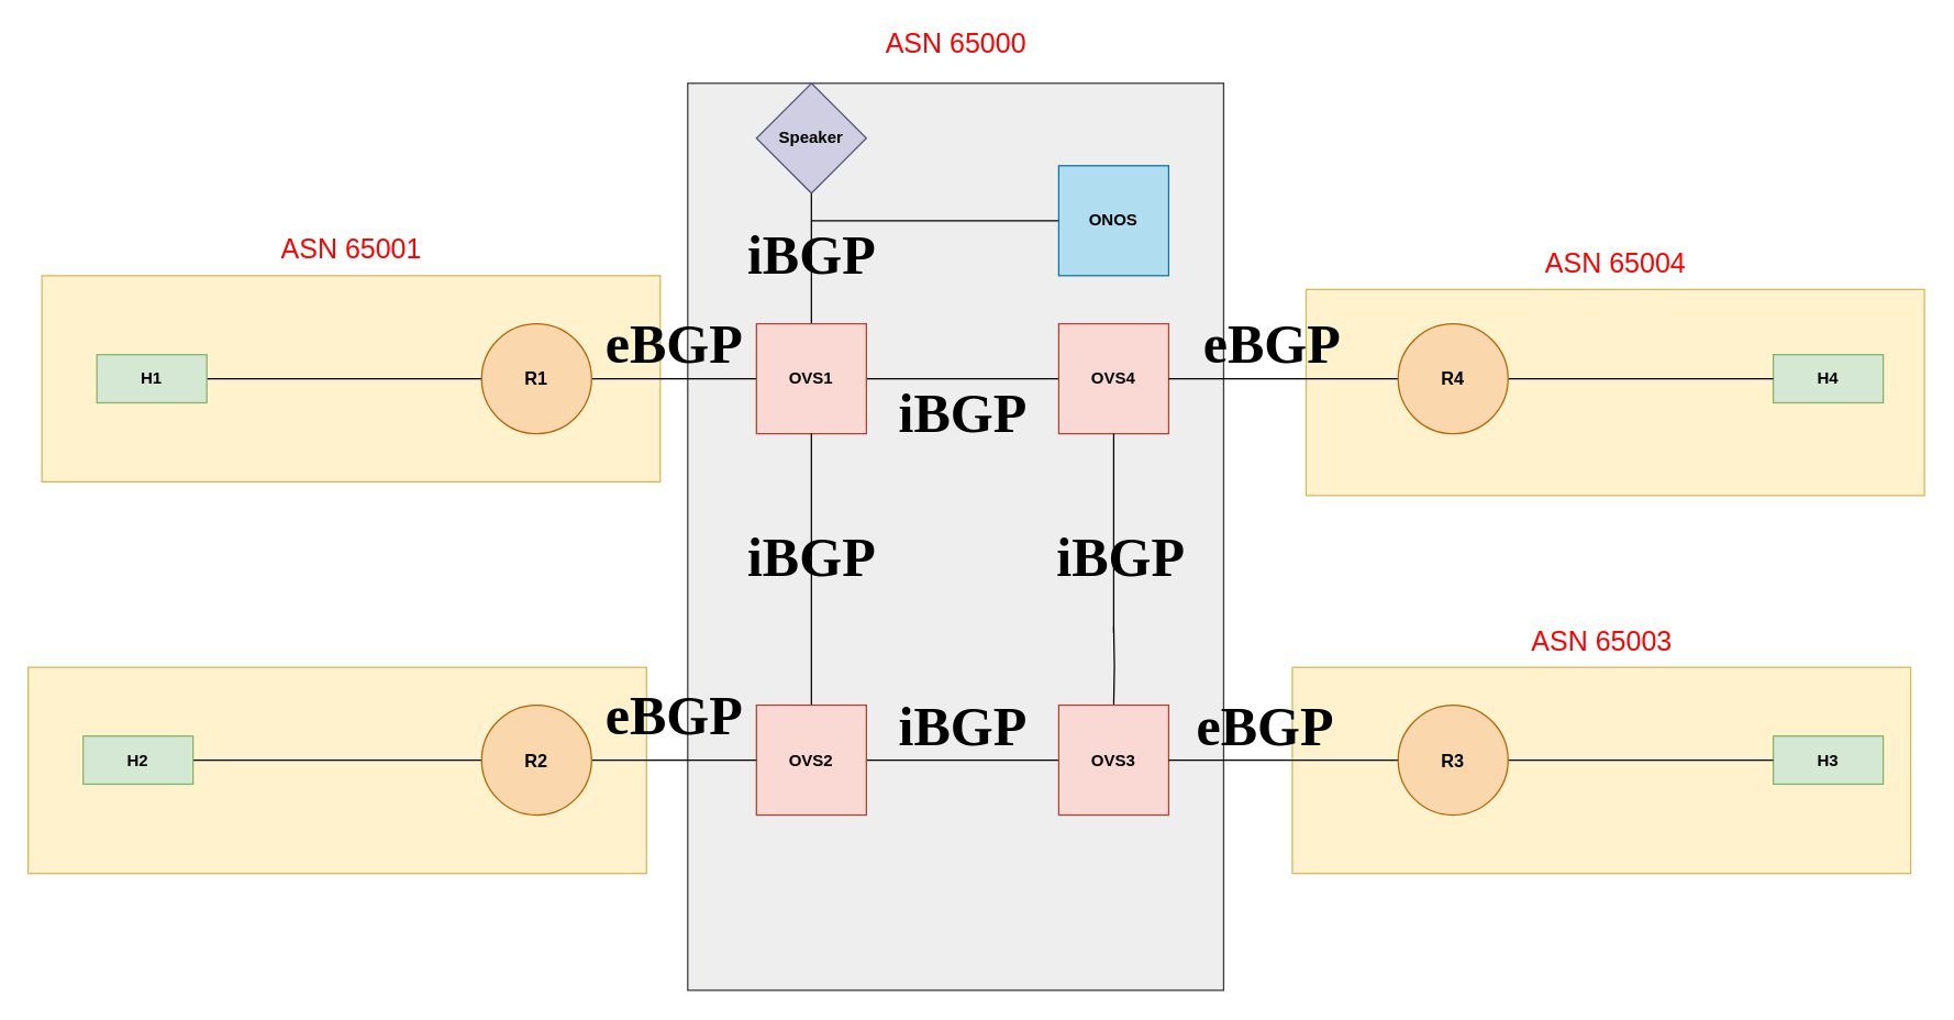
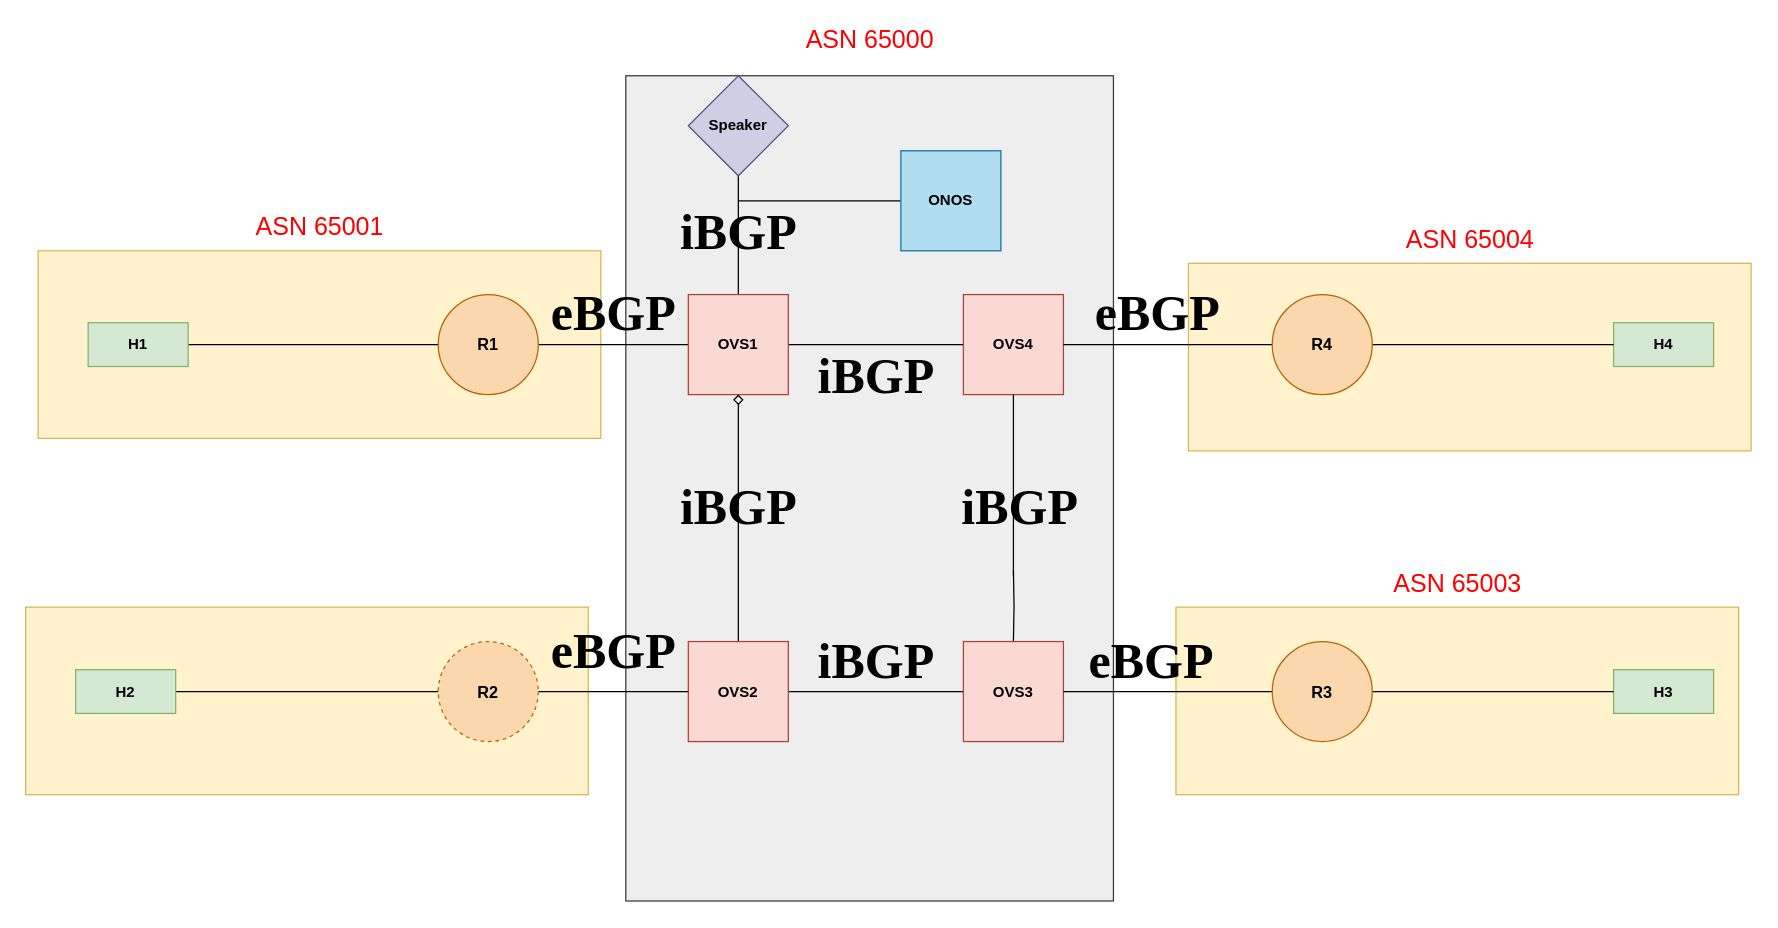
  <mxCell id="0" />
  <mxCell id="1" parent="0" />
  <mxCell id="2" value="" style="rounded=0;whiteSpace=wrap;html=1;fillColor=#fff2cc;strokeColor=#d6b656;fontStyle=1" parent="1" vertex="1"><mxGeometry x="30" y="200" width="450" height="150" as="geometry" /></mxCell>
  <mxCell id="3" value="" style="rounded=0;whiteSpace=wrap;html=1;fillColor=#eeeeee;strokeColor=#36393d;" parent="1" vertex="1"><mxGeometry x="500" y="60" width="390" height="660" as="geometry" /></mxCell>
  <mxCell id="4" value="&lt;font style=&quot;font-size: 20px&quot;&gt;ASN 65000&lt;/font&gt;" style="text;html=1;align=center;verticalAlign=middle;resizable=0;points=[];autosize=1;fontColor=#FF0000;fontStyle=0" parent="1" vertex="1"><mxGeometry x="635" y="20" width="120" height="20" as="geometry" /></mxCell>
  <mxCell id="5" value="&lt;font style=&quot;font-size: 20px&quot;&gt;ASN 65001&lt;/font&gt;" style="text;html=1;align=center;verticalAlign=middle;resizable=0;points=[];autosize=1;fontColor=#FF0000;fontStyle=0" parent="1" vertex="1"><mxGeometry x="195" y="170" width="120" height="20" as="geometry" /></mxCell>
  <mxCell id="6" style="edgeStyle=orthogonalEdgeStyle;rounded=0;orthogonalLoop=1;jettySize=auto;html=1;entryX=0;entryY=0.5;entryDx=0;entryDy=0;endArrow=none;endFill=0;fontColor=#FF0000;fontStyle=1" parent="1" source="7" target="9" edge="1"><mxGeometry relative="1" as="geometry" /></mxCell>
  <mxCell id="7" value="H1" style="rounded=0;whiteSpace=wrap;html=1;fillColor=#d5e8d4;strokeColor=#82b366;fontStyle=1" parent="1" vertex="1"><mxGeometry x="70" y="257.5" width="80" height="35" as="geometry" /></mxCell>
  <mxCell id="8" style="edgeStyle=orthogonalEdgeStyle;rounded=0;orthogonalLoop=1;jettySize=auto;html=1;exitX=1;exitY=0.5;exitDx=0;exitDy=0;endArrow=none;endFill=0;fontColor=#FF0000;fontStyle=1" parent="1" source="9" target="12" edge="1"><mxGeometry relative="1" as="geometry" /></mxCell>
  <mxCell id="9" value="&lt;font style=&quot;font-size: 13px&quot;&gt;R1&lt;/font&gt;" style="ellipse;whiteSpace=wrap;html=1;aspect=fixed;fillColor=#fad7ac;strokeColor=#b46504;fontStyle=1" parent="1" vertex="1"><mxGeometry x="350" y="235" width="80" height="80" as="geometry" /></mxCell>
  <mxCell id="10" style="edgeStyle=orthogonalEdgeStyle;rounded=0;orthogonalLoop=1;jettySize=auto;html=1;entryX=0;entryY=0.5;entryDx=0;entryDy=0;endArrow=none;endFill=0;fontFamily=Times New Roman;fontColor=#FF0000;fontStyle=1" parent="1" source="12" target="17" edge="1"><mxGeometry relative="1" as="geometry" /></mxCell>
  <mxCell id="11" style="edgeStyle=orthogonalEdgeStyle;rounded=0;orthogonalLoop=1;jettySize=auto;html=1;exitX=0;exitY=0.5;exitDx=0;exitDy=0;entryX=0.5;entryY=1;entryDx=0;entryDy=0;endArrow=none;endFill=0;fontFamily=Times New Roman;fontColor=#FF0000;" parent="1" source="12" target="21" edge="1"><mxGeometry relative="1" as="geometry" /></mxCell>
  <mxCell id="12" value="OVS1" style="whiteSpace=wrap;html=1;aspect=fixed;fillColor=#fad9d5;strokeColor=#ae4132;direction=south;fontStyle=1" parent="1" vertex="1"><mxGeometry x="550" y="235" width="80" height="80" as="geometry" /></mxCell>
- <mxCell id="13" style="edgeStyle=orthogonalEdgeStyle;rounded=0;orthogonalLoop=1;jettySize=auto;html=1;entryX=1;entryY=0.5;entryDx=0;entryDy=0;endArrow=none;endFill=0;fontColor=#FF0000;fontStyle=1" parent="1" source="15" target="12" edge="1"><mxGeometry relative="1" as="geometry" /></mxCell>
+ <mxCell id="13" style="edgeStyle=orthogonalEdgeStyle;rounded=0;orthogonalLoop=1;jettySize=auto;html=1;entryX=1;entryY=0.5;entryDx=0;entryDy=0;endArrow=diamond;endFill=0;fontColor=#FF0000;fontStyle=1;" parent="1" source="15" target="12" edge="1"><mxGeometry relative="1" as="geometry" /></mxCell>
  <mxCell id="14" style="edgeStyle=orthogonalEdgeStyle;rounded=0;orthogonalLoop=1;jettySize=auto;html=1;exitX=1;exitY=0.5;exitDx=0;exitDy=0;entryX=0;entryY=0.5;entryDx=0;entryDy=0;endArrow=none;endFill=0;fontFamily=Times New Roman;fontColor=#FF0000;fontStyle=1" parent="1" source="15" target="18" edge="1"><mxGeometry relative="1" as="geometry" /></mxCell>
  <mxCell id="15" value="OVS2" style="whiteSpace=wrap;html=1;aspect=fixed;fillColor=#fad9d5;strokeColor=#ae4132;fontStyle=1" parent="1" vertex="1"><mxGeometry x="550" y="512.5" width="80" height="80" as="geometry" /></mxCell>
  <mxCell id="16" style="edgeStyle=orthogonalEdgeStyle;rounded=0;orthogonalLoop=1;jettySize=auto;html=1;entryX=0.5;entryY=0;entryDx=0;entryDy=0;endArrow=none;endFill=0;fontFamily=Times New Roman;fontColor=#FF0000;fontStyle=1" parent="1" target="18" edge="1"><mxGeometry relative="1" as="geometry"><mxPoint x="810" y="455" as="sourcePoint" /></mxGeometry></mxCell>
  <mxCell id="17" value="&lt;span&gt;OVS4&lt;/span&gt;" style="whiteSpace=wrap;html=1;aspect=fixed;fillColor=#fad9d5;strokeColor=#ae4132;fontStyle=1" parent="1" vertex="1"><mxGeometry x="770" y="235" width="80" height="80" as="geometry" /></mxCell>
  <mxCell id="18" value="OVS3" style="whiteSpace=wrap;html=1;aspect=fixed;fillColor=#fad9d5;strokeColor=#ae4132;fontStyle=1" parent="1" vertex="1"><mxGeometry x="770" y="512.5" width="80" height="80" as="geometry" /></mxCell>
  <mxCell id="19" style="edgeStyle=orthogonalEdgeStyle;rounded=0;orthogonalLoop=1;jettySize=auto;html=1;exitX=0;exitY=0.5;exitDx=0;exitDy=0;endArrow=none;endFill=0;fontFamily=Times New Roman;fontColor=#FF0000;" parent="1" source="20" edge="1"><mxGeometry relative="1" as="geometry"><mxPoint x="590" y="160" as="targetPoint" /></mxGeometry></mxCell>
- <mxCell id="20" value="&lt;span&gt;ONOS&lt;/span&gt;" style="whiteSpace=wrap;html=1;aspect=fixed;fillColor=#b1ddf0;strokeColor=#10739e;fontStyle=1" parent="1" vertex="1"><mxGeometry x="770" y="120" width="80" height="80" as="geometry" /></mxCell>
+ <mxCell id="20" value="&lt;span&gt;ONOS&lt;/span&gt;" style="whiteSpace=wrap;html=1;aspect=fixed;fillColor=#b1ddf0;strokeColor=#10739e;fontStyle=1" parent="1" vertex="1"><mxGeometry x="720" y="120" width="80" height="80" as="geometry" /></mxCell>
  <mxCell id="21" value="&lt;span&gt;Speaker&lt;/span&gt;" style="rhombus;whiteSpace=wrap;html=1;fillColor=#d0cee2;strokeColor=#56517e;fontStyle=1" parent="1" vertex="1"><mxGeometry x="550" y="60" width="80" height="80" as="geometry" /></mxCell>
  <mxCell id="22" value="" style="rounded=0;whiteSpace=wrap;html=1;fillColor=#fff2cc;strokeColor=#d6b656;fontStyle=1" parent="1" vertex="1"><mxGeometry x="20" y="485" width="450" height="150" as="geometry" /></mxCell>
  <mxCell id="23" style="edgeStyle=orthogonalEdgeStyle;rounded=0;orthogonalLoop=1;jettySize=auto;html=1;entryX=0;entryY=0.5;entryDx=0;entryDy=0;endArrow=none;endFill=0;fontColor=#FF0000;fontStyle=1" parent="1" source="24" target="26" edge="1"><mxGeometry relative="1" as="geometry" /></mxCell>
  <mxCell id="24" value="H2" style="rounded=0;whiteSpace=wrap;html=1;fillColor=#d5e8d4;strokeColor=#82b366;fontStyle=1" parent="1" vertex="1"><mxGeometry x="60" y="535" width="80" height="35" as="geometry" /></mxCell>
  <mxCell id="25" style="edgeStyle=orthogonalEdgeStyle;rounded=0;orthogonalLoop=1;jettySize=auto;html=1;endArrow=none;endFill=0;fontColor=#FF0000;fontStyle=1" parent="1" source="26" target="15" edge="1"><mxGeometry relative="1" as="geometry" /></mxCell>
- <mxCell id="26" value="&lt;font style=&quot;font-size: 13px&quot;&gt;R2&lt;/font&gt;" style="ellipse;whiteSpace=wrap;html=1;aspect=fixed;fillColor=#fad7ac;strokeColor=#b46504;fontStyle=1" parent="1" vertex="1"><mxGeometry x="350" y="512.5" width="80" height="80" as="geometry" /></mxCell>
+ <mxCell id="26" value="&lt;font style=&quot;font-size: 13px&quot;&gt;R2&lt;/font&gt;" style="ellipse;whiteSpace=wrap;html=1;aspect=fixed;fillColor=#fad7ac;strokeColor=#b46504;fontStyle=1;dashed=1;" parent="1" vertex="1"><mxGeometry x="350" y="512.5" width="80" height="80" as="geometry" /></mxCell>
  <mxCell id="27" value="" style="rounded=0;whiteSpace=wrap;html=1;fillColor=#fff2cc;strokeColor=#d6b656;" parent="1" vertex="1"><mxGeometry x="950" y="210" width="450" height="150" as="geometry" /></mxCell>
  <mxCell id="28" value="&lt;font style=&quot;font-size: 20px&quot;&gt;ASN 65004&lt;/font&gt;" style="text;html=1;align=center;verticalAlign=middle;resizable=0;points=[];autosize=1;fontColor=#FF0000;fontStyle=0" parent="1" vertex="1"><mxGeometry x="1115" y="180" width="120" height="20" as="geometry" /></mxCell>
  <mxCell id="29" value="H4" style="rounded=0;whiteSpace=wrap;html=1;fillColor=#d5e8d4;strokeColor=#82b366;fontStyle=1" parent="1" vertex="1"><mxGeometry x="1290" y="257.5" width="80" height="35" as="geometry" /></mxCell>
  <mxCell id="30" style="edgeStyle=orthogonalEdgeStyle;rounded=0;orthogonalLoop=1;jettySize=auto;html=1;entryX=1;entryY=0.5;entryDx=0;entryDy=0;endArrow=none;endFill=0;fontFamily=Times New Roman;fontColor=#FF0000;fontStyle=1" parent="1" source="32" target="17" edge="1"><mxGeometry relative="1" as="geometry" /></mxCell>
  <mxCell id="31" style="edgeStyle=orthogonalEdgeStyle;rounded=0;orthogonalLoop=1;jettySize=auto;html=1;entryX=0;entryY=0.5;entryDx=0;entryDy=0;endArrow=none;endFill=0;fontFamily=Times New Roman;fontColor=#FF0000;fontStyle=1" parent="1" source="32" target="29" edge="1"><mxGeometry relative="1" as="geometry" /></mxCell>
  <mxCell id="32" value="&lt;font style=&quot;font-size: 13px&quot;&gt;R4&lt;/font&gt;" style="ellipse;whiteSpace=wrap;html=1;aspect=fixed;fillColor=#fad7ac;strokeColor=#b46504;fontStyle=1" parent="1" vertex="1"><mxGeometry x="1017" y="235" width="80" height="80" as="geometry" /></mxCell>
  <mxCell id="33" value="" style="rounded=0;whiteSpace=wrap;html=1;fillColor=#fff2cc;strokeColor=#d6b656;" parent="1" vertex="1"><mxGeometry x="940" y="485" width="450" height="150" as="geometry" /></mxCell>
  <mxCell id="34" value="&lt;font style=&quot;font-size: 20px&quot;&gt;ASN 65003&lt;/font&gt;" style="text;html=1;align=center;verticalAlign=middle;resizable=0;points=[];autosize=1;fontColor=#FF0000;fontStyle=0" parent="1" vertex="1"><mxGeometry x="1105" y="455" width="120" height="20" as="geometry" /></mxCell>
  <mxCell id="35" value="H3" style="rounded=0;whiteSpace=wrap;html=1;fillColor=#d5e8d4;strokeColor=#82b366;fontStyle=1" parent="1" vertex="1"><mxGeometry x="1290" y="535" width="80" height="35" as="geometry" /></mxCell>
  <mxCell id="36" style="edgeStyle=orthogonalEdgeStyle;rounded=0;orthogonalLoop=1;jettySize=auto;html=1;endArrow=none;endFill=0;fontFamily=Times New Roman;fontColor=#FF0000;fontStyle=1" parent="1" source="38" target="18" edge="1"><mxGeometry relative="1" as="geometry" /></mxCell>
  <mxCell id="37" style="edgeStyle=orthogonalEdgeStyle;rounded=0;orthogonalLoop=1;jettySize=auto;html=1;endArrow=none;endFill=0;fontFamily=Times New Roman;fontColor=#FF0000;fontStyle=1" parent="1" source="38" target="35" edge="1"><mxGeometry relative="1" as="geometry" /></mxCell>
  <mxCell id="38" value="&lt;font style=&quot;font-size: 13px&quot;&gt;R3&lt;/font&gt;" style="ellipse;whiteSpace=wrap;html=1;aspect=fixed;fillColor=#fad7ac;strokeColor=#b46504;fontStyle=1" parent="1" vertex="1"><mxGeometry x="1017" y="512.5" width="80" height="80" as="geometry" /></mxCell>
  <mxCell id="39" style="edgeStyle=orthogonalEdgeStyle;rounded=0;orthogonalLoop=1;jettySize=auto;html=1;endArrow=none;endFill=0;fontFamily=Times New Roman;fontColor=#FF0000;fontStyle=1" parent="1" source="17" edge="1"><mxGeometry relative="1" as="geometry"><mxPoint x="810" y="315" as="sourcePoint" /><mxPoint x="810" y="460" as="targetPoint" /></mxGeometry></mxCell>
  <mxCell id="40" value="&lt;font style=&quot;font-size: 40px&quot;&gt;&lt;b&gt;iBGP&lt;/b&gt;&lt;/font&gt;" style="text;html=1;align=center;verticalAlign=middle;resizable=0;points=[];autosize=1;fontFamily=Times New Roman;" parent="1" vertex="1"><mxGeometry x="535" y="390" width="110" height="30" as="geometry" /></mxCell>
  <mxCell id="41" value="&lt;font style=&quot;font-size: 40px&quot;&gt;&lt;b&gt;iBGP&lt;/b&gt;&lt;/font&gt;" style="text;html=1;align=center;verticalAlign=middle;resizable=0;points=[];autosize=1;fontFamily=Times New Roman;" parent="1" vertex="1"><mxGeometry x="645" y="285" width="110" height="30" as="geometry" /></mxCell>
  <mxCell id="42" value="&lt;font style=&quot;font-size: 40px&quot;&gt;&lt;b&gt;iBGP&lt;/b&gt;&lt;/font&gt;" style="text;html=1;align=center;verticalAlign=middle;resizable=0;points=[];autosize=1;fontFamily=Times New Roman;" parent="1" vertex="1"><mxGeometry x="645" y="512.5" width="110" height="30" as="geometry" /></mxCell>
  <mxCell id="43" value="&lt;font style=&quot;font-size: 40px&quot;&gt;&lt;b&gt;iBGP&lt;/b&gt;&lt;/font&gt;" style="text;html=1;align=center;verticalAlign=middle;resizable=0;points=[];autosize=1;fontFamily=Times New Roman;" parent="1" vertex="1"><mxGeometry x="760" y="390" width="110" height="30" as="geometry" /></mxCell>
  <mxCell id="44" value="&lt;font style=&quot;font-size: 40px&quot;&gt;&lt;b&gt;eBGP&lt;/b&gt;&lt;/font&gt;" style="text;html=1;align=center;verticalAlign=middle;resizable=0;points=[];autosize=1;fontFamily=Times New Roman;" parent="1" vertex="1"><mxGeometry x="430" y="235" width="120" height="30" as="geometry" /></mxCell>
  <mxCell id="45" value="&lt;font style=&quot;font-size: 40px&quot;&gt;&lt;b&gt;eBGP&lt;/b&gt;&lt;/font&gt;" style="text;html=1;align=center;verticalAlign=middle;resizable=0;points=[];autosize=1;fontFamily=Times New Roman;" parent="1" vertex="1"><mxGeometry x="430" y="505" width="120" height="30" as="geometry" /></mxCell>
  <mxCell id="46" value="&lt;font style=&quot;font-size: 40px&quot;&gt;&lt;b&gt;eBGP&lt;/b&gt;&lt;/font&gt;" style="text;html=1;align=center;verticalAlign=middle;resizable=0;points=[];autosize=1;fontFamily=Times New Roman;" parent="1" vertex="1"><mxGeometry x="865" y="235" width="120" height="30" as="geometry" /></mxCell>
  <mxCell id="47" value="&lt;font style=&quot;font-size: 40px&quot;&gt;&lt;b&gt;eBGP&lt;/b&gt;&lt;/font&gt;" style="text;html=1;align=center;verticalAlign=middle;resizable=0;points=[];autosize=1;fontFamily=Times New Roman;" parent="1" vertex="1"><mxGeometry x="860" y="512.5" width="120" height="30" as="geometry" /></mxCell>
  <mxCell id="48" value="&lt;font style=&quot;font-size: 40px&quot;&gt;&lt;b&gt;iBGP&lt;/b&gt;&lt;/font&gt;" style="text;html=1;align=center;verticalAlign=middle;resizable=0;points=[];autosize=1;fontFamily=Times New Roman;" parent="1" vertex="1"><mxGeometry x="535" y="170" width="110" height="30" as="geometry" /></mxCell>
